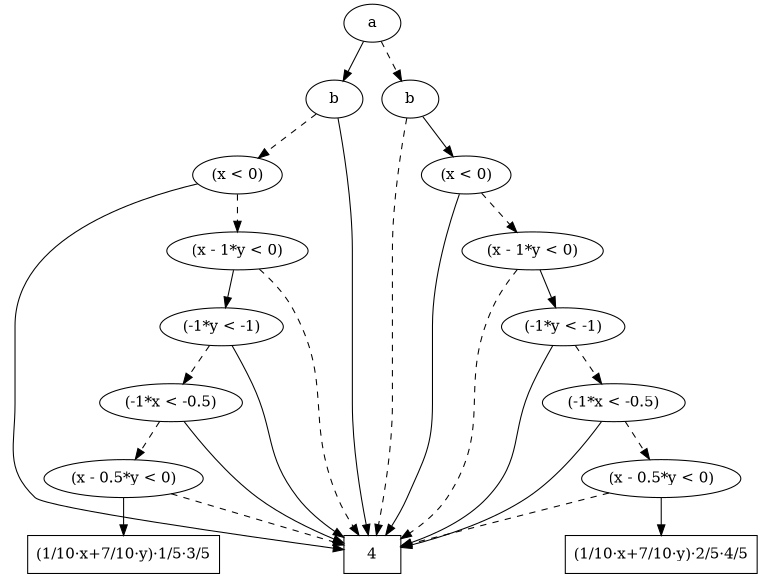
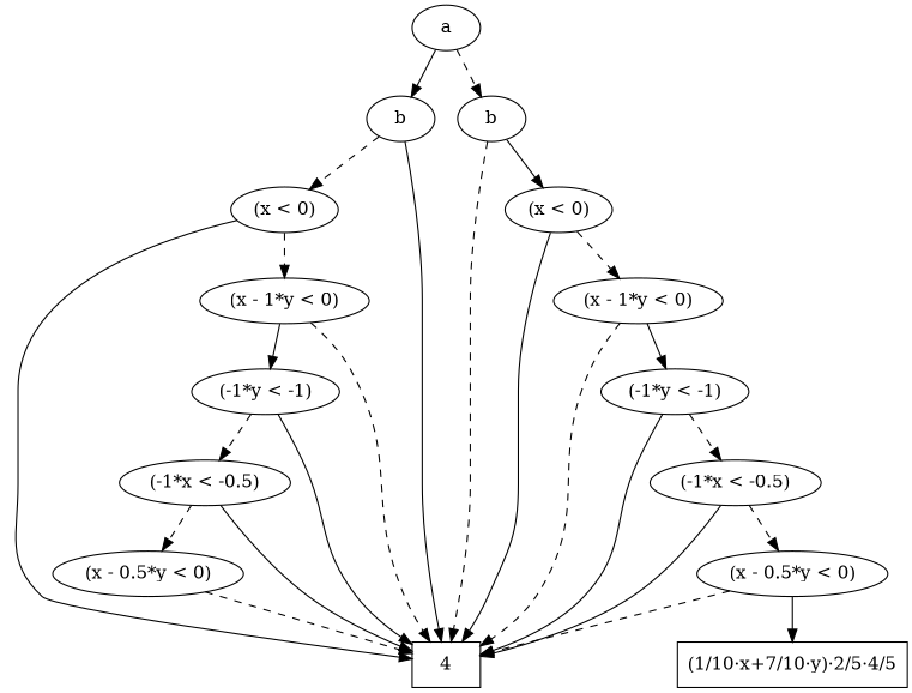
  digraph {
    rankdir=TB
    n1 [label=a]
    n2 [label=b]
    n3 [label=b]
    n4 [label="(x < 0)"]
    n5 [label="(x < 0)"]
    n6 [label=4 shape=box]
    n7 [label="(1/10·x+7/10·y)·2/5·4/5" shape=box]
-   n8 [label="(1/10·x+7/10·y)·1/5·3/5" shape=box]
    n9 [label="(x - 1*y < 0)"]
    n10 [label="(x - 1*y < 0)"]
    n11 [label="(-1*y < -1)"]
    n12 [label="(-1*y < -1)"]
    n13 [label="(-1*x < -0.5)"]
    n14 [label="(-1*x < -0.5)"]
    n15 [label="(x - 0.5*y < 0)"]
    n16 [label="(x - 0.5*y < 0)"]
    subgraph sub_1 {
      rank=same
      n1
    }
    subgraph sub_2 {
      rank=same
      n2
      n3
    }
    subgraph sub_3 {
      rank=same
      n4
      n5
    }
    subgraph sub_4 {
      rank=same
      n6
      n7
-     n8
    }
    subgraph sub_5 {
      rank=same
      n9
      n10
    }
    subgraph sub_6 {
      rank=same
      n11
      n12
    }
    subgraph sub_7 {
      rank=same
      n13
      n14
    }
    subgraph sub_8 {
      rank=same
      n15
      n16
    }
    n1 -> n2
    n1 -> n3 [style=dashed]
    n2 -> n4 [style=dashed]
    n2 -> n6
    n3 -> n5
    n3 -> n6 [style=dashed]
    n4 -> n6
    n4 -> n10 [style=dashed]
    n5 -> n6
    n5 -> n9 [style=dashed]
    n9 -> n6 [style=dashed]
    n9 -> n11
    n10 -> n6 [style=dashed]
    n10 -> n12
    n11 -> n6
    n11 -> n13 [style=dashed]
    n12 -> n6
    n12 -> n14 [style=dashed]
    n13 -> n6
    n13 -> n15 [style=dashed]
    n14 -> n6
    n14 -> n16 [style=dashed]
    n15 -> n6 [style=dashed]
    n15 -> n7
    n16 -> n6 [style=dashed]
-   n16 -> n8
  }
